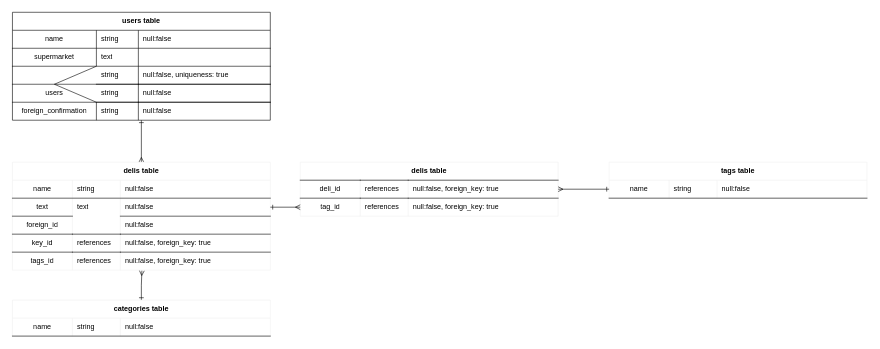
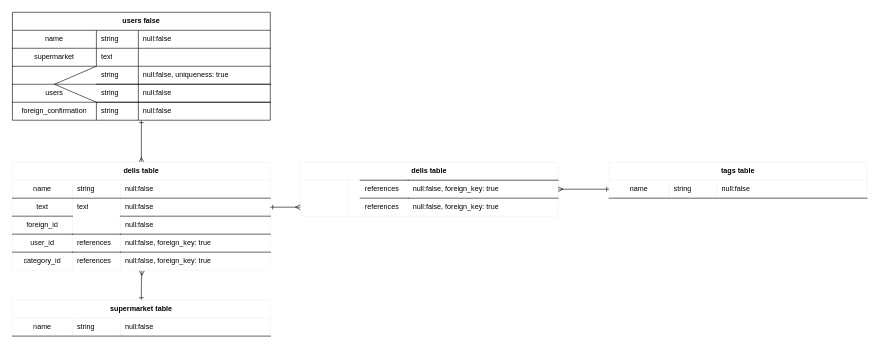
  <mxCell id="0" />
  <mxCell id="1" parent="0" />
  <mxCell id="2" style="edgeStyle=orthogonalEdgeStyle;rounded=0;orthogonalLoop=1;jettySize=auto;html=1;entryX=0.5;entryY=0;entryDx=0;entryDy=0;startArrow=ERone;startFill=0;endArrow=ERmany;endFill=0;align=center;" edge="1" parent="1" source="3" target="23"><mxGeometry relative="1" as="geometry" /></mxCell>
- <mxCell id="3" value="users table" style="shape=table;html=1;whiteSpace=wrap;startSize=30;container=1;collapsible=0;childLayout=tableLayout;fixedRows=1;rowLines=0;fontStyle=1;align=center;" vertex="1" parent="1"><mxGeometry x="20" y="20" width="430" height="180" as="geometry" /></mxCell>
+ <mxCell id="3" value="users false" style="shape=table;html=1;whiteSpace=wrap;startSize=30;container=1;collapsible=0;childLayout=tableLayout;fixedRows=1;rowLines=0;fontStyle=1;align=center;" vertex="1" parent="1"><mxGeometry x="20" y="20" width="430" height="180" as="geometry" /></mxCell>
  <mxCell id="4" style="shape=partialRectangle;html=1;whiteSpace=wrap;collapsible=0;dropTarget=0;pointerEvents=0;fillColor=none;top=0;left=0;bottom=1;right=0;points=[[0,0.5],[1,0.5]];portConstraint=eastwest;" vertex="1" parent="3"><mxGeometry y="30" width="430" height="30" as="geometry" /></mxCell>
  <mxCell id="5" value="name" style="shape=partialRectangle;html=1;whiteSpace=wrap;connectable=0;fillColor=none;top=0;left=0;bottom=0;right=0;overflow=hidden;" vertex="1" parent="4"><mxGeometry width="140" height="30" as="geometry" /></mxCell>
  <mxCell id="6" value="string" style="shape=partialRectangle;html=1;whiteSpace=wrap;connectable=0;fillColor=none;top=0;left=0;bottom=0;right=0;align=left;spacingLeft=6;overflow=hidden;" vertex="1" parent="4"><mxGeometry x="140" width="70" height="30" as="geometry" /></mxCell>
  <mxCell id="7" value="null:false" style="shape=partialRectangle;html=1;whiteSpace=wrap;connectable=0;fillColor=none;top=0;left=0;bottom=0;right=0;align=left;spacingLeft=6;overflow=hidden;" vertex="1" parent="4"><mxGeometry x="210" width="220" height="30" as="geometry" /></mxCell>
  <mxCell id="8" value="" style="shape=partialRectangle;html=1;whiteSpace=wrap;collapsible=0;dropTarget=0;pointerEvents=0;fillColor=none;top=0;left=0;bottom=1;right=0;points=[[0,0.5],[1,0.5]];portConstraint=eastwest;" vertex="1" parent="3"><mxGeometry y="60" width="430" height="30" as="geometry" /></mxCell>
  <mxCell id="9" value="supermarket" style="shape=partialRectangle;html=1;whiteSpace=wrap;connectable=0;fillColor=none;top=0;left=0;bottom=0;right=0;overflow=hidden;" vertex="1" parent="8"><mxGeometry width="140" height="30" as="geometry" /></mxCell>
  <mxCell id="10" value="text" style="shape=partialRectangle;html=1;whiteSpace=wrap;connectable=0;fillColor=none;top=0;left=0;bottom=0;right=0;align=left;spacingLeft=6;overflow=hidden;" vertex="1" parent="8"><mxGeometry x="140" width="70" height="30" as="geometry" /></mxCell>
  <mxCell id="11" style="shape=partialRectangle;html=1;whiteSpace=wrap;connectable=0;fillColor=none;top=0;left=0;bottom=0;right=0;align=left;spacingLeft=6;overflow=hidden;" vertex="1" parent="8"><mxGeometry x="210" width="220" height="30" as="geometry" /></mxCell>
  <mxCell id="12" value="" style="shape=partialRectangle;html=1;whiteSpace=wrap;collapsible=0;dropTarget=0;pointerEvents=0;fillColor=none;top=0;left=0;bottom=0;right=0;points=[[0,0.5],[1,0.5]];portConstraint=eastwest;" vertex="1" parent="3"><mxGeometry y="90" width="430" height="30" as="geometry" /></mxCell>
  <mxCell id="13" value="string" style="shape=partialRectangle;html=1;whiteSpace=wrap;connectable=0;fillColor=none;top=0;left=0;bottom=0;right=0;align=left;spacingLeft=6;overflow=hidden;" vertex="1" parent="12"><mxGeometry x="140" width="70" height="30" as="geometry" /></mxCell>
  <mxCell id="14" value="null:false, uniqueness: true" style="shape=partialRectangle;html=1;whiteSpace=wrap;connectable=0;fillColor=none;top=0;left=0;bottom=0;right=0;align=left;spacingLeft=6;overflow=hidden;" vertex="1" parent="12"><mxGeometry x="210" width="220" height="30" as="geometry" /></mxCell>
  <mxCell id="15" style="shape=partialRectangle;html=1;whiteSpace=wrap;collapsible=0;dropTarget=0;pointerEvents=0;fillColor=none;top=1;left=0;bottom=0;right=0;points=[[0,0.5],[1,0.5]];portConstraint=eastwest;perimeterSpacing=1;" vertex="1" parent="3"><mxGeometry y="120" width="430" height="30" as="geometry" /></mxCell>
  <mxCell id="16" value="users" style="shape=partialRectangle;html=1;whiteSpace=wrap;connectable=0;fillColor=none;top=1;left=0;bottom=0;right=0;overflow=hidden;strokeColor=none;" vertex="1" parent="15"><mxGeometry width="140" height="30" as="geometry" /></mxCell>
  <mxCell id="17" value="string" style="shape=partialRectangle;html=1;whiteSpace=wrap;connectable=0;fillColor=none;top=1;left=0;bottom=0;right=0;align=left;spacingLeft=6;overflow=hidden;" vertex="1" parent="15"><mxGeometry x="140" width="70" height="30" as="geometry" /></mxCell>
  <mxCell id="18" value="null:false" style="shape=partialRectangle;html=1;whiteSpace=wrap;connectable=0;fillColor=none;top=1;left=0;bottom=0;right=0;align=left;spacingLeft=6;overflow=hidden;verticalAlign=middle;labelBorderColor=none;" vertex="1" parent="15"><mxGeometry x="210" width="220" height="30" as="geometry" /></mxCell>
  <mxCell id="19" style="shape=partialRectangle;html=1;whiteSpace=wrap;collapsible=0;dropTarget=0;pointerEvents=0;fillColor=none;top=1;left=0;bottom=0;right=0;points=[[0,0.5],[1,0.5]];portConstraint=eastwest;perimeterSpacing=1;" vertex="1" parent="3"><mxGeometry y="150" width="430" height="30" as="geometry" /></mxCell>
  <mxCell id="20" value="foreign_confirmation" style="shape=partialRectangle;html=1;whiteSpace=wrap;connectable=0;fillColor=none;top=1;left=0;bottom=0;right=0;overflow=hidden;strokeColor=none;" vertex="1" parent="19"><mxGeometry width="140" height="30" as="geometry" /></mxCell>
  <mxCell id="21" value="string" style="shape=partialRectangle;html=1;whiteSpace=wrap;connectable=0;fillColor=none;top=1;left=0;bottom=0;right=0;align=left;spacingLeft=6;overflow=hidden;" vertex="1" parent="19"><mxGeometry x="140" width="70" height="30" as="geometry" /></mxCell>
  <mxCell id="22" value="null:false" style="shape=partialRectangle;html=1;whiteSpace=wrap;connectable=0;fillColor=none;top=1;left=0;bottom=0;right=0;align=left;spacingLeft=6;overflow=hidden;verticalAlign=middle;labelBorderColor=none;" vertex="1" parent="19"><mxGeometry x="210" width="220" height="30" as="geometry" /></mxCell>
  <mxCell id="23" value="delis table" style="shape=table;html=1;whiteSpace=wrap;startSize=30;container=1;collapsible=0;childLayout=tableLayout;fixedRows=1;rowLines=0;fontStyle=1;align=center;strokeColor=#f0f0f0;" vertex="1" parent="1"><mxGeometry x="20" y="270" width="430" height="180" as="geometry" /></mxCell>
  <mxCell id="24" value="" style="shape=partialRectangle;html=1;whiteSpace=wrap;collapsible=0;dropTarget=0;pointerEvents=0;fillColor=none;top=0;left=0;bottom=1;right=0;points=[[0,0.5],[1,0.5]];portConstraint=eastwest;" vertex="1" parent="23"><mxGeometry y="30" width="430" height="30" as="geometry" /></mxCell>
  <mxCell id="25" value="name" style="shape=partialRectangle;html=1;whiteSpace=wrap;connectable=0;fillColor=none;top=0;left=0;bottom=0;right=0;overflow=hidden;" vertex="1" parent="24"><mxGeometry width="100" height="30" as="geometry" /></mxCell>
  <mxCell id="26" value="string" style="shape=partialRectangle;html=1;whiteSpace=wrap;connectable=0;fillColor=none;top=0;left=0;bottom=0;right=0;align=left;spacingLeft=6;overflow=hidden;" vertex="1" parent="24"><mxGeometry x="100" width="80" height="30" as="geometry" /></mxCell>
  <mxCell id="27" value="null:false" style="shape=partialRectangle;html=1;whiteSpace=wrap;connectable=0;fillColor=none;top=0;left=0;bottom=0;right=0;align=left;spacingLeft=6;overflow=hidden;" vertex="1" parent="24"><mxGeometry x="180" width="250" height="30" as="geometry" /></mxCell>
  <mxCell id="28" value="" style="shape=partialRectangle;html=1;whiteSpace=wrap;collapsible=0;dropTarget=0;pointerEvents=0;fillColor=none;top=0;left=0;bottom=0;right=0;points=[[0,0.5],[1,0.5]];portConstraint=eastwest;" vertex="1" parent="23"><mxGeometry y="60" width="430" height="30" as="geometry" /></mxCell>
  <mxCell id="29" value="text" style="shape=partialRectangle;html=1;whiteSpace=wrap;connectable=0;fillColor=none;top=0;left=0;bottom=0;right=0;overflow=hidden;" vertex="1" parent="28"><mxGeometry width="100" height="30" as="geometry" /></mxCell>
  <mxCell id="30" value="text" style="shape=partialRectangle;html=1;whiteSpace=wrap;connectable=0;fillColor=none;top=0;left=0;bottom=0;right=0;align=left;spacingLeft=6;overflow=hidden;" vertex="1" parent="28"><mxGeometry x="100" width="80" height="30" as="geometry" /></mxCell>
  <mxCell id="31" value="null:false" style="shape=partialRectangle;html=1;whiteSpace=wrap;connectable=0;fillColor=none;top=0;left=0;bottom=0;right=0;align=left;spacingLeft=6;overflow=hidden;" vertex="1" parent="28"><mxGeometry x="180" width="250" height="30" as="geometry" /></mxCell>
  <mxCell id="32" value="" style="shape=partialRectangle;html=1;whiteSpace=wrap;collapsible=0;dropTarget=0;pointerEvents=0;fillColor=none;top=0;left=0;bottom=0;right=0;points=[[0,0.5],[1,0.5]];portConstraint=eastwest;" vertex="1" parent="23"><mxGeometry y="90" width="430" height="30" as="geometry" /></mxCell>
  <mxCell id="33" value="foreign_id" style="shape=partialRectangle;html=1;whiteSpace=wrap;connectable=0;fillColor=none;top=1;left=0;bottom=0;right=0;overflow=hidden;" vertex="1" parent="32"><mxGeometry width="100" height="30" as="geometry" /></mxCell>
  <mxCell id="34" value="null:false" style="shape=partialRectangle;html=1;whiteSpace=wrap;connectable=0;fillColor=none;top=1;left=0;bottom=0;right=0;align=left;spacingLeft=6;overflow=hidden;" vertex="1" parent="32"><mxGeometry x="180" width="250" height="30" as="geometry" /></mxCell>
  <mxCell id="35" style="shape=partialRectangle;html=1;whiteSpace=wrap;collapsible=0;dropTarget=0;pointerEvents=0;fillColor=none;top=0;left=0;bottom=0;right=0;points=[[0,0.5],[1,0.5]];portConstraint=eastwest;" vertex="1" parent="23"><mxGeometry y="120" width="430" height="30" as="geometry" /></mxCell>
- <mxCell id="36" value="key_id" style="shape=partialRectangle;html=1;whiteSpace=wrap;connectable=0;fillColor=none;top=1;left=0;bottom=1;right=0;overflow=hidden;" vertex="1" parent="35"><mxGeometry width="100" height="30" as="geometry" /></mxCell>
+ <mxCell id="36" value="user_id" style="shape=partialRectangle;html=1;whiteSpace=wrap;connectable=0;fillColor=none;top=1;left=0;bottom=1;right=0;overflow=hidden;" vertex="1" parent="35"><mxGeometry width="100" height="30" as="geometry" /></mxCell>
  <mxCell id="37" value="references" style="shape=partialRectangle;html=1;whiteSpace=wrap;connectable=0;fillColor=none;top=1;left=0;bottom=1;right=0;align=left;spacingLeft=6;overflow=hidden;" vertex="1" parent="35"><mxGeometry x="100" width="80" height="30" as="geometry" /></mxCell>
  <mxCell id="38" value="null:false, foreign_key: true" style="shape=partialRectangle;html=1;whiteSpace=wrap;connectable=0;fillColor=none;top=1;left=0;bottom=1;right=0;align=left;spacingLeft=6;overflow=hidden;" vertex="1" parent="35"><mxGeometry x="180" width="250" height="30" as="geometry" /></mxCell>
  <mxCell id="39" style="shape=partialRectangle;html=1;whiteSpace=wrap;collapsible=0;dropTarget=0;pointerEvents=0;fillColor=none;top=0;left=0;bottom=0;right=0;points=[[0,0.5],[1,0.5]];portConstraint=eastwest;" vertex="1" parent="23"><mxGeometry y="150" width="430" height="30" as="geometry" /></mxCell>
- <mxCell id="40" value="tags_id" style="shape=partialRectangle;html=1;whiteSpace=wrap;connectable=0;fillColor=none;top=0;left=0;bottom=0;right=0;overflow=hidden;" vertex="1" parent="39"><mxGeometry width="100" height="30" as="geometry" /></mxCell>
+ <mxCell id="40" value="category_id" style="shape=partialRectangle;html=1;whiteSpace=wrap;connectable=0;fillColor=none;top=0;left=0;bottom=0;right=0;overflow=hidden;" vertex="1" parent="39"><mxGeometry width="100" height="30" as="geometry" /></mxCell>
  <mxCell id="41" value="references" style="shape=partialRectangle;html=1;whiteSpace=wrap;connectable=0;fillColor=none;top=0;left=0;bottom=0;right=0;align=left;spacingLeft=6;overflow=hidden;" vertex="1" parent="39"><mxGeometry x="100" width="80" height="30" as="geometry" /></mxCell>
  <mxCell id="42" value="null:false, foreign_key: true" style="shape=partialRectangle;html=1;whiteSpace=wrap;connectable=0;fillColor=none;top=0;left=0;bottom=0;right=0;align=left;spacingLeft=6;overflow=hidden;" vertex="1" parent="39"><mxGeometry x="180" width="250" height="30" as="geometry" /></mxCell>
  <mxCell id="43" style="edgeStyle=orthogonalEdgeStyle;rounded=0;orthogonalLoop=1;jettySize=auto;html=1;exitX=0.5;exitY=0;exitDx=0;exitDy=0;startArrow=ERone;startFill=0;endArrow=ERmany;endFill=0;align=center;entryX=0.502;entryY=1.033;entryDx=0;entryDy=0;entryPerimeter=0;" edge="1" parent="1" source="44" target="39"><mxGeometry relative="1" as="geometry"><mxPoint x="235" y="460" as="targetPoint" /></mxGeometry></mxCell>
- <mxCell id="44" value="categories table" style="shape=table;html=1;whiteSpace=wrap;startSize=30;container=1;collapsible=0;childLayout=tableLayout;fixedRows=1;rowLines=0;fontStyle=1;align=center;strokeColor=#f0f0f0;" vertex="1" parent="1"><mxGeometry x="20" y="500" width="430" height="60" as="geometry" /></mxCell>
+ <mxCell id="44" value="supermarket table" style="shape=table;html=1;whiteSpace=wrap;startSize=30;container=1;collapsible=0;childLayout=tableLayout;fixedRows=1;rowLines=0;fontStyle=1;align=center;strokeColor=#f0f0f0;" vertex="1" parent="1"><mxGeometry x="20" y="500" width="430" height="60" as="geometry" /></mxCell>
  <mxCell id="45" value="" style="shape=partialRectangle;html=1;whiteSpace=wrap;collapsible=0;dropTarget=0;pointerEvents=0;fillColor=none;top=0;left=0;bottom=1;right=0;points=[[0,0.5],[1,0.5]];portConstraint=eastwest;" vertex="1" parent="44"><mxGeometry y="30" width="430" height="30" as="geometry" /></mxCell>
  <mxCell id="46" value="name" style="shape=partialRectangle;html=1;whiteSpace=wrap;connectable=0;fillColor=none;top=0;left=0;bottom=0;right=0;overflow=hidden;" vertex="1" parent="45"><mxGeometry width="100" height="30" as="geometry" /></mxCell>
  <mxCell id="47" value="string" style="shape=partialRectangle;html=1;whiteSpace=wrap;connectable=0;fillColor=none;top=0;left=0;bottom=0;right=0;align=left;spacingLeft=6;overflow=hidden;" vertex="1" parent="45"><mxGeometry x="100" width="80" height="30" as="geometry" /></mxCell>
  <mxCell id="48" value="null:false" style="shape=partialRectangle;html=1;whiteSpace=wrap;connectable=0;fillColor=none;top=0;left=0;bottom=0;right=0;align=left;spacingLeft=6;overflow=hidden;" vertex="1" parent="45"><mxGeometry x="180" width="250" height="30" as="geometry" /></mxCell>
  <mxCell id="49" value="delis table" style="shape=table;html=1;whiteSpace=wrap;startSize=30;container=1;collapsible=0;childLayout=tableLayout;fixedRows=1;rowLines=0;fontStyle=1;align=center;strokeColor=#f0f0f0;" vertex="1" parent="1"><mxGeometry x="500" y="270" width="430" height="90" as="geometry" /></mxCell>
  <mxCell id="50" style="shape=partialRectangle;html=1;whiteSpace=wrap;collapsible=0;dropTarget=0;pointerEvents=0;fillColor=none;top=0;left=0;bottom=0;right=0;points=[[0,0.5],[1,0.5]];portConstraint=eastwest;" vertex="1" parent="49"><mxGeometry y="30" width="430" height="30" as="geometry" /></mxCell>
- <mxCell id="51" value="deli_id" style="shape=partialRectangle;html=1;whiteSpace=wrap;connectable=0;fillColor=none;top=1;left=0;bottom=1;right=0;overflow=hidden;" vertex="1" parent="50"><mxGeometry width="100" height="30" as="geometry" /></mxCell>
  <mxCell id="52" value="references" style="shape=partialRectangle;html=1;whiteSpace=wrap;connectable=0;fillColor=none;top=1;left=0;bottom=1;right=0;align=left;spacingLeft=6;overflow=hidden;" vertex="1" parent="50"><mxGeometry x="100" width="80" height="30" as="geometry" /></mxCell>
  <mxCell id="53" value="null:false, foreign_key: true" style="shape=partialRectangle;html=1;whiteSpace=wrap;connectable=0;fillColor=none;top=1;left=0;bottom=1;right=0;align=left;spacingLeft=6;overflow=hidden;" vertex="1" parent="50"><mxGeometry x="180" width="250" height="30" as="geometry" /></mxCell>
  <mxCell id="54" style="shape=partialRectangle;html=1;whiteSpace=wrap;collapsible=0;dropTarget=0;pointerEvents=0;fillColor=none;top=0;left=0;bottom=0;right=0;points=[[0,0.5],[1,0.5]];portConstraint=eastwest;" vertex="1" parent="49"><mxGeometry y="60" width="430" height="30" as="geometry" /></mxCell>
- <mxCell id="55" value="tag_id" style="shape=partialRectangle;html=1;whiteSpace=wrap;connectable=0;fillColor=none;top=0;left=0;bottom=0;right=0;overflow=hidden;" vertex="1" parent="54"><mxGeometry width="100" height="30" as="geometry" /></mxCell>
  <mxCell id="56" value="references" style="shape=partialRectangle;html=1;whiteSpace=wrap;connectable=0;fillColor=none;top=0;left=0;bottom=0;right=0;align=left;spacingLeft=6;overflow=hidden;" vertex="1" parent="54"><mxGeometry x="100" width="80" height="30" as="geometry" /></mxCell>
  <mxCell id="57" value="null:false, foreign_key: true" style="shape=partialRectangle;html=1;whiteSpace=wrap;connectable=0;fillColor=none;top=0;left=0;bottom=0;right=0;align=left;spacingLeft=6;overflow=hidden;" vertex="1" parent="54"><mxGeometry x="180" width="250" height="30" as="geometry" /></mxCell>
  <mxCell id="58" value="tags table" style="shape=table;html=1;whiteSpace=wrap;startSize=30;container=1;collapsible=0;childLayout=tableLayout;fixedRows=1;rowLines=0;fontStyle=1;align=center;strokeColor=#f0f0f0;" vertex="1" parent="1"><mxGeometry x="1015" y="270" width="430" height="60" as="geometry" /></mxCell>
  <mxCell id="59" value="" style="shape=partialRectangle;html=1;whiteSpace=wrap;collapsible=0;dropTarget=0;pointerEvents=0;fillColor=none;top=0;left=0;bottom=1;right=0;points=[[0,0.5],[1,0.5]];portConstraint=eastwest;" vertex="1" parent="58"><mxGeometry y="30" width="430" height="30" as="geometry" /></mxCell>
  <mxCell id="60" value="name" style="shape=partialRectangle;html=1;whiteSpace=wrap;connectable=0;fillColor=none;top=0;left=0;bottom=0;right=0;overflow=hidden;" vertex="1" parent="59"><mxGeometry width="100" height="30" as="geometry" /></mxCell>
  <mxCell id="61" value="string" style="shape=partialRectangle;html=1;whiteSpace=wrap;connectable=0;fillColor=none;top=0;left=0;bottom=0;right=0;align=left;spacingLeft=6;overflow=hidden;" vertex="1" parent="59"><mxGeometry x="100" width="80" height="30" as="geometry" /></mxCell>
  <mxCell id="62" value="null:false" style="shape=partialRectangle;html=1;whiteSpace=wrap;connectable=0;fillColor=none;top=0;left=0;bottom=0;right=0;align=left;spacingLeft=6;overflow=hidden;" vertex="1" parent="59"><mxGeometry x="180" width="250" height="30" as="geometry" /></mxCell>
  <mxCell id="63" style="edgeStyle=orthogonalEdgeStyle;rounded=0;orthogonalLoop=1;jettySize=auto;html=1;exitX=1;exitY=0.5;exitDx=0;exitDy=0;entryX=0;entryY=0.5;entryDx=0;entryDy=0;startArrow=ERone;startFill=0;endArrow=ERmany;endFill=0;align=center;" edge="1" parent="1" source="28" target="54"><mxGeometry relative="1" as="geometry" /></mxCell>
  <mxCell id="64" style="edgeStyle=orthogonalEdgeStyle;rounded=0;orthogonalLoop=1;jettySize=auto;html=1;exitX=0;exitY=0.5;exitDx=0;exitDy=0;entryX=1;entryY=0.5;entryDx=0;entryDy=0;startArrow=ERone;startFill=0;endArrow=ERmany;endFill=0;align=center;" edge="1" parent="1" source="59" target="50"><mxGeometry relative="1" as="geometry" /></mxCell>
